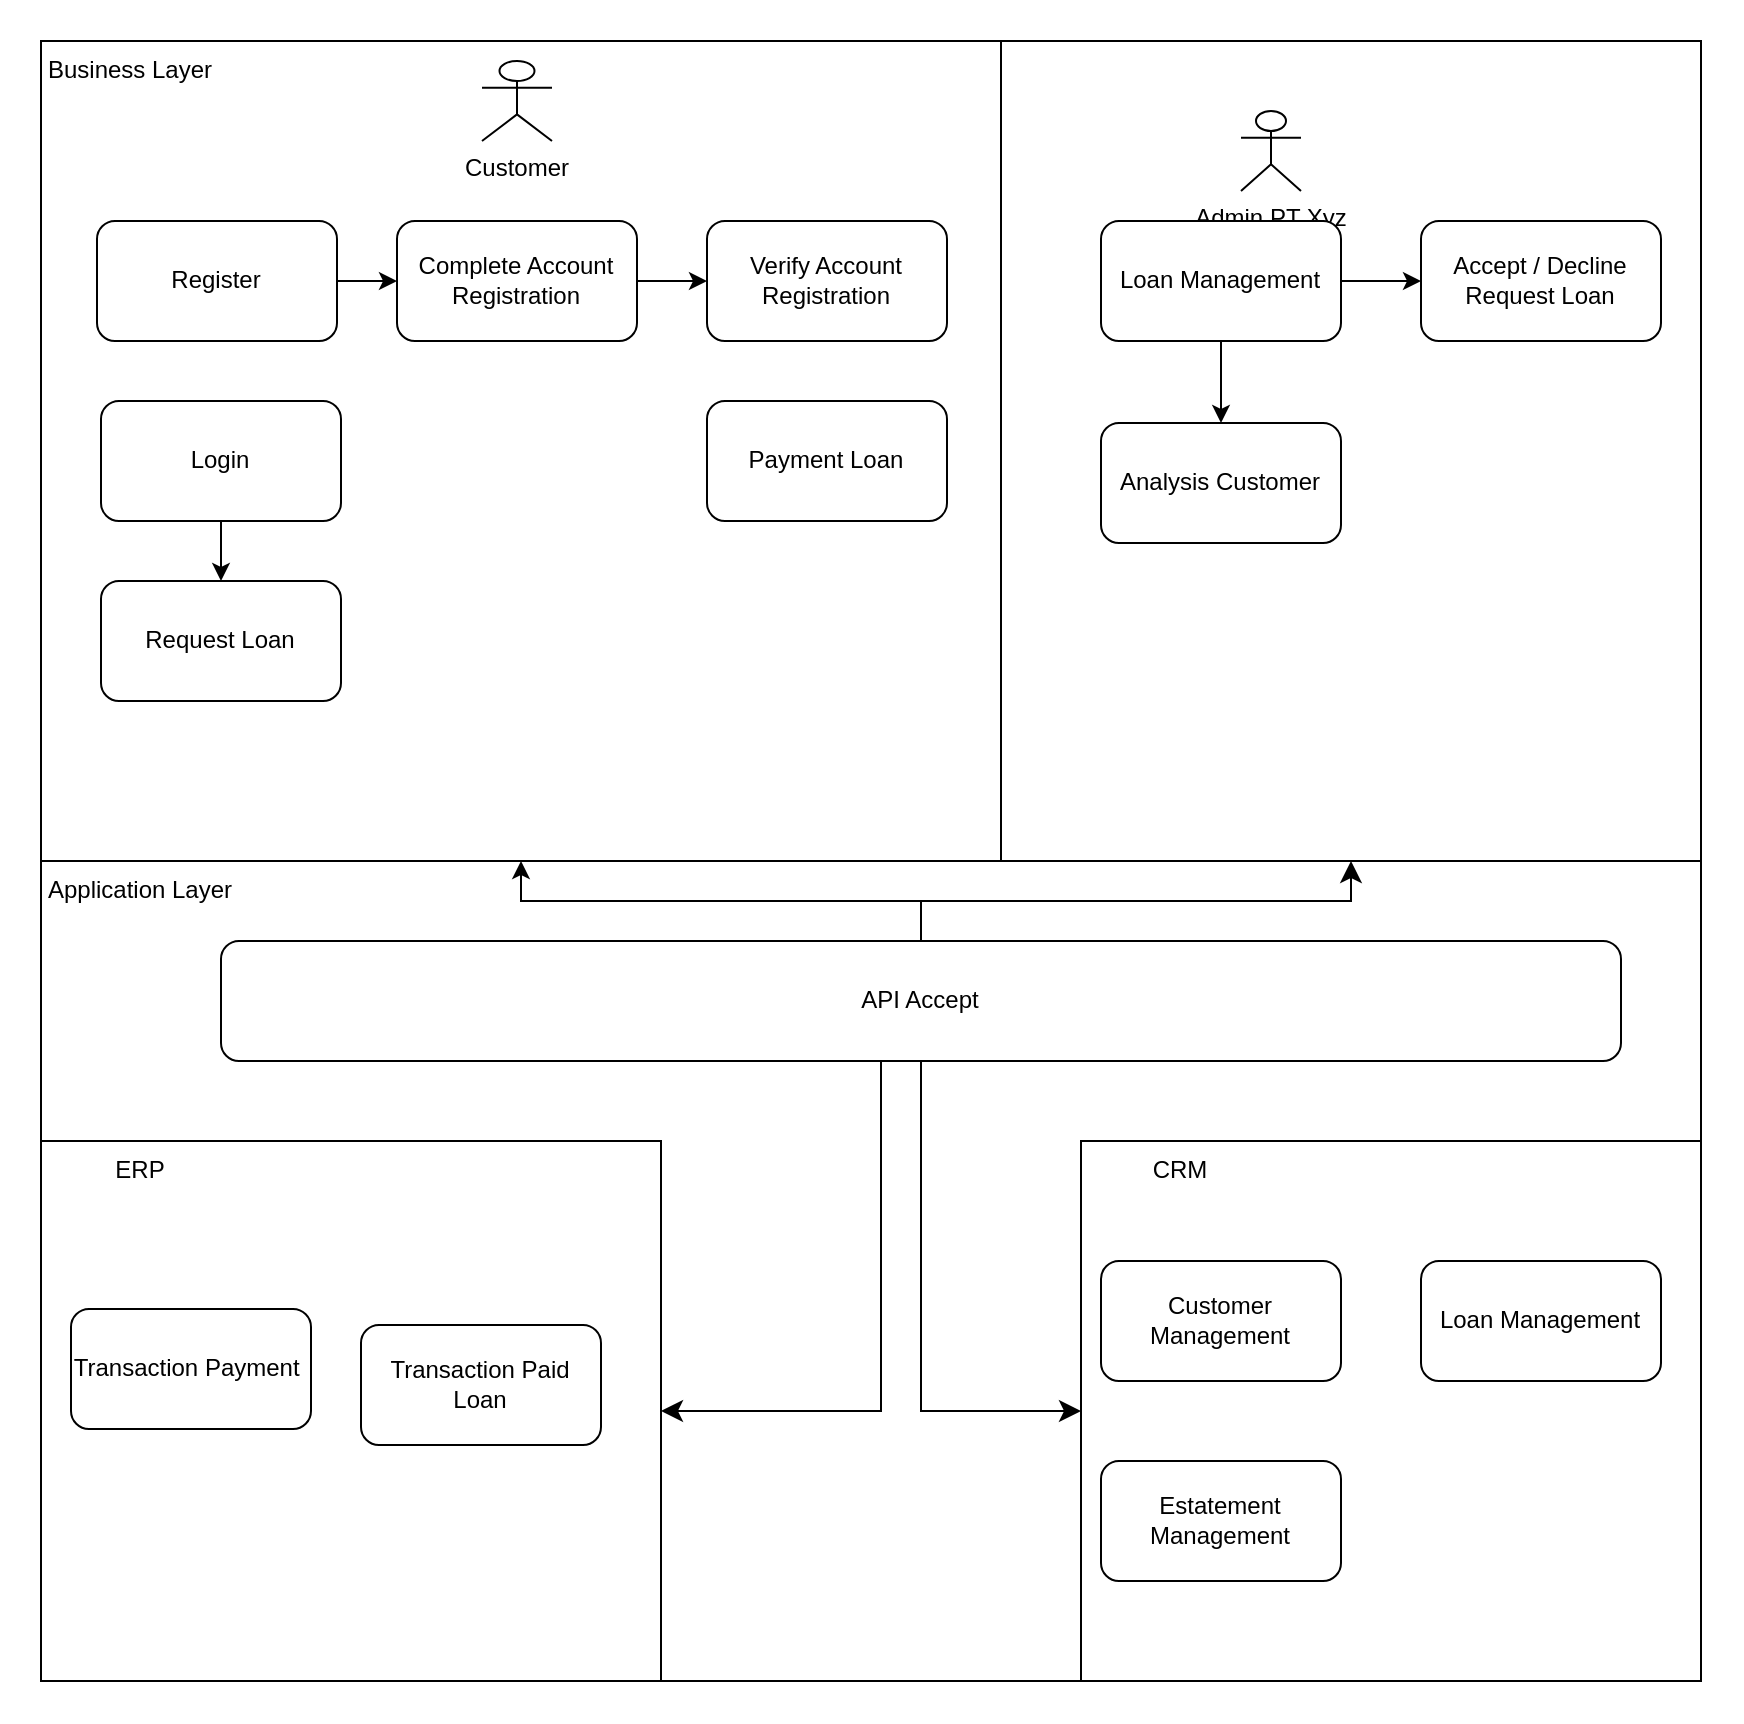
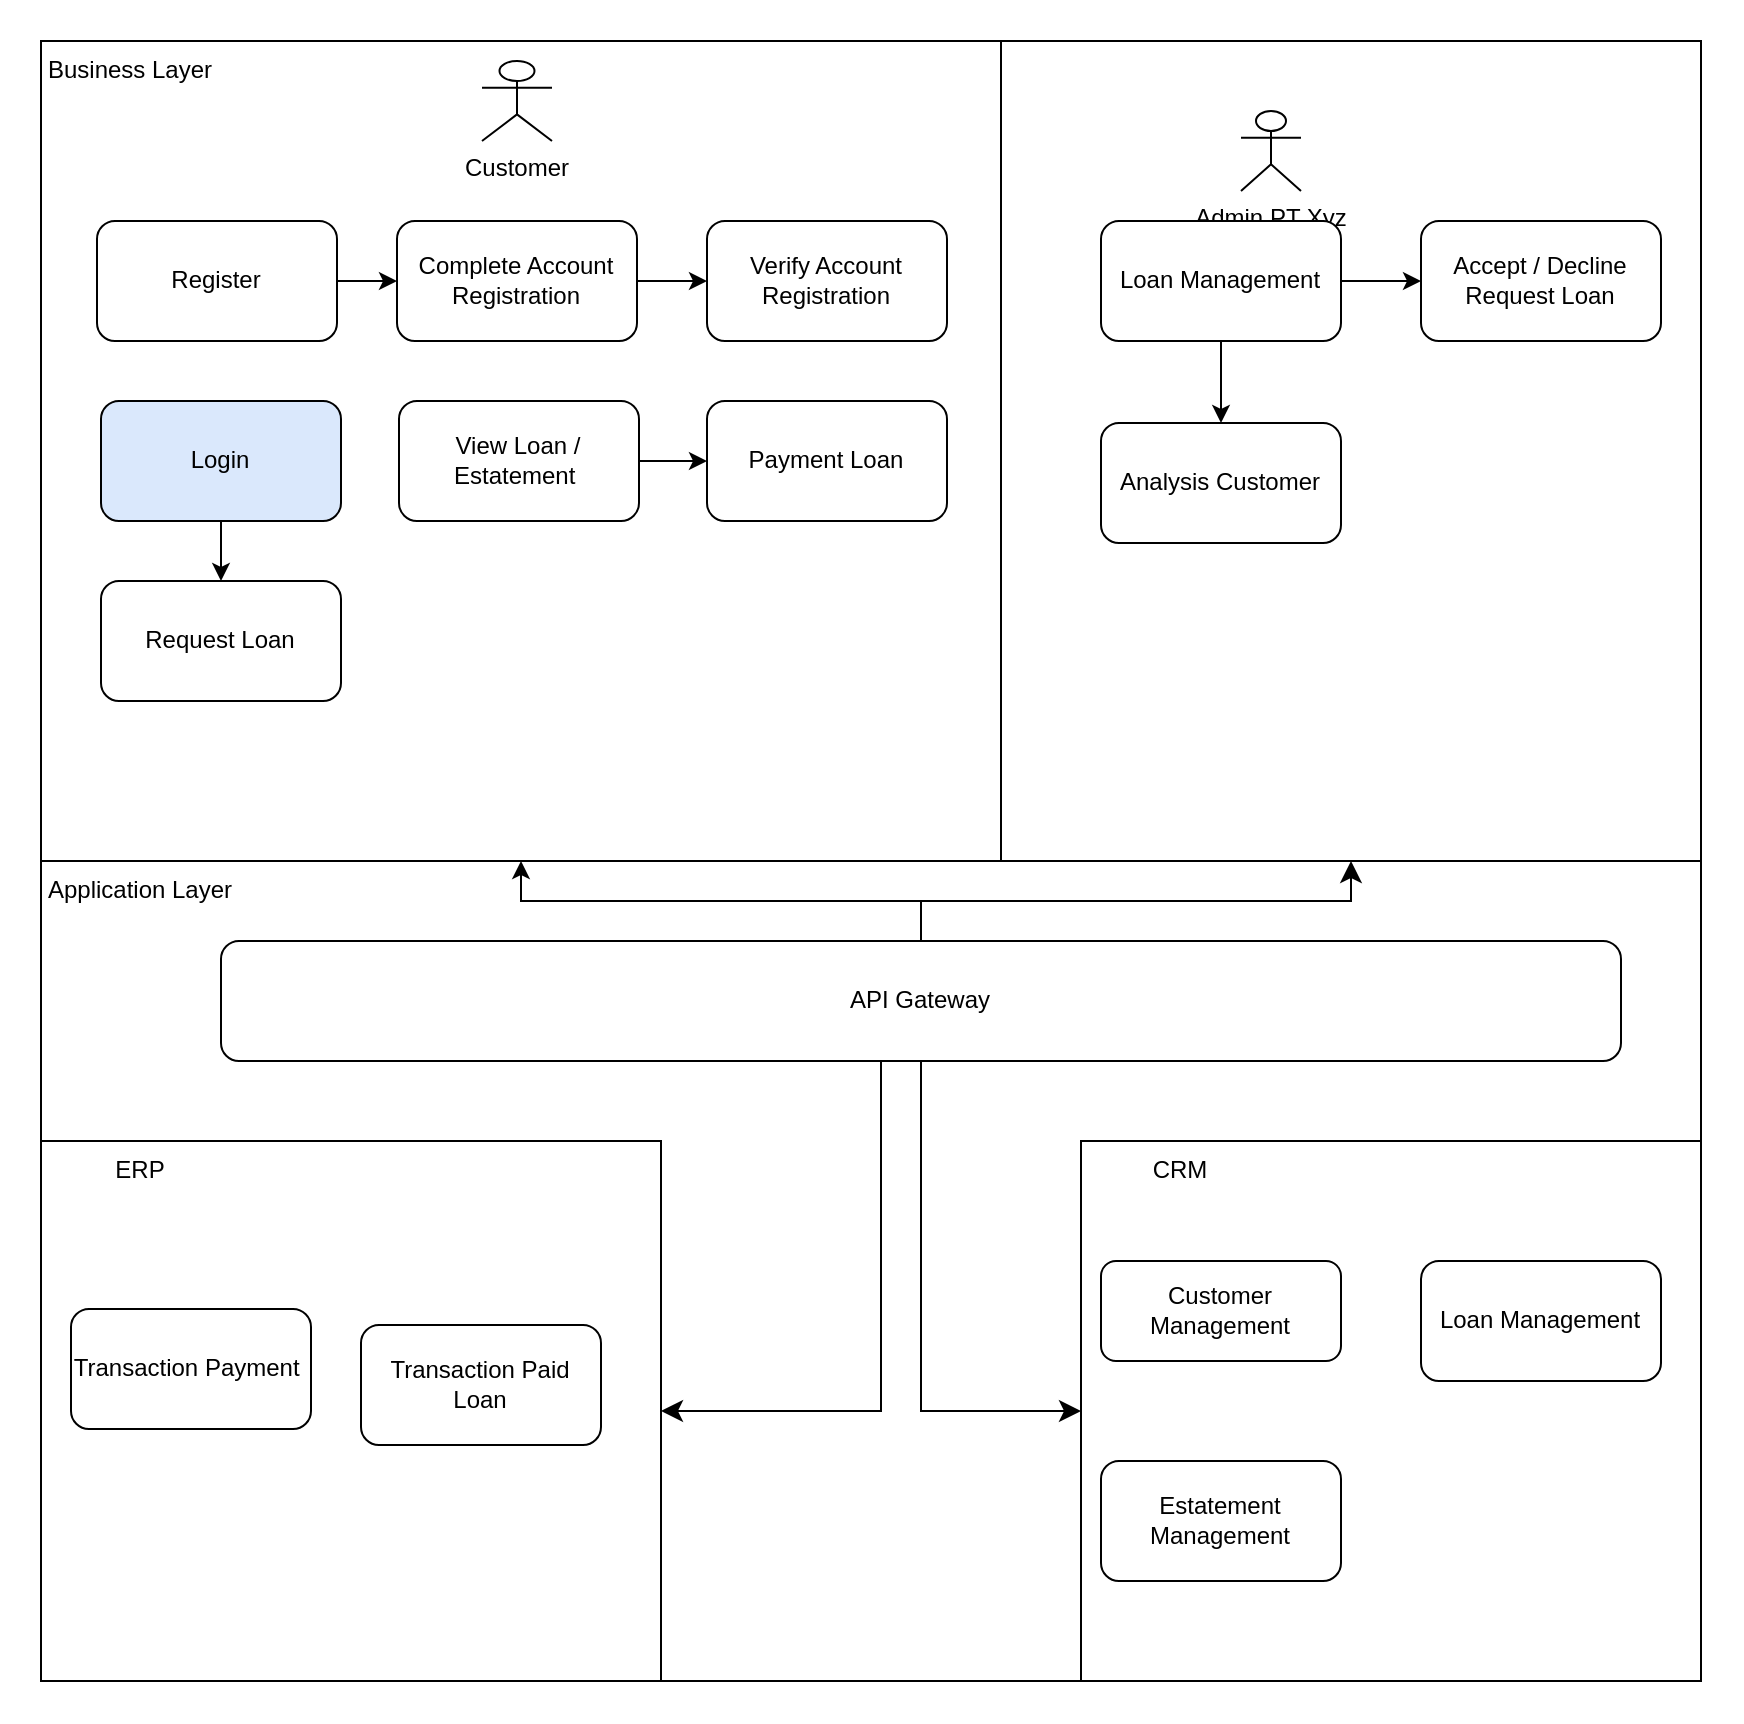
  <mxCell id="0" />
  <mxCell id="1" parent="0" />
  <mxCell id="2" value="" style="rounded=0;whiteSpace=wrap;html=1;" vertex="1" parent="1"><mxGeometry x="500" width="350" height="410" as="geometry" y="20" /></mxCell>
  <mxCell id="3" value="" style="rounded=0;whiteSpace=wrap;html=1;" vertex="1" parent="1"><mxGeometry width="480" height="410" as="geometry" x="20" y="20" /></mxCell>
  <mxCell id="4" value="Customer" style="shape=umlActor;verticalLabelPosition=bottom;verticalAlign=top;html=1;outlineConnect=0;" vertex="1" parent="1"><mxGeometry x="240.5" y="30" width="35" height="40" as="geometry" /></mxCell>
  <mxCell id="5" value="" style="edgeStyle=orthogonalEdgeStyle;rounded=0;orthogonalLoop=1;jettySize=auto;html=1;" edge="1" parent="1" source="6" target="8"><mxGeometry relative="1" as="geometry" /></mxCell>
  <mxCell id="6" value="Register" style="rounded=1;whiteSpace=wrap;html=1;" vertex="1" parent="1"><mxGeometry x="48" y="110" width="120" height="60" as="geometry" /></mxCell>
  <mxCell id="7" value="" style="edgeStyle=orthogonalEdgeStyle;rounded=0;orthogonalLoop=1;jettySize=auto;html=1;" edge="1" parent="1" source="8" target="9"><mxGeometry relative="1" as="geometry" /></mxCell>
  <mxCell id="8" value="Complete Account Registration" style="rounded=1;whiteSpace=wrap;html=1;" vertex="1" parent="1"><mxGeometry x="198" y="110" width="120" height="60" as="geometry" /></mxCell>
  <mxCell id="9" value="Verify Account Registration" style="rounded=1;whiteSpace=wrap;html=1;" vertex="1" parent="1"><mxGeometry x="353" y="110" width="120" height="60" as="geometry" /></mxCell>
  <mxCell id="10" value="" style="edgeStyle=orthogonalEdgeStyle;rounded=0;orthogonalLoop=1;jettySize=auto;html=1;" edge="1" parent="1" source="11" target="14"><mxGeometry relative="1" as="geometry" /></mxCell>
- <mxCell id="11" value="Login" style="rounded=1;whiteSpace=wrap;html=1;" vertex="1" parent="1"><mxGeometry x="50" y="200" width="120" height="60" as="geometry" /></mxCell>
+ <mxCell id="11" value="Login" style="rounded=1;whiteSpace=wrap;html=1;fillColor=#dae8fc;" vertex="1" parent="1"><mxGeometry x="50" y="200" width="120" height="60" as="geometry" /></mxCell>
+ <mxCell id="12" value="" style="edgeStyle=orthogonalEdgeStyle;rounded=0;orthogonalLoop=1;jettySize=auto;html=1;" edge="1" parent="1" source="13" target="36"><mxGeometry relative="1" as="geometry" /></mxCell>
+ <mxCell id="13" value="View Loan / Estatement&amp;nbsp;" style="rounded=1;whiteSpace=wrap;html=1;" vertex="1" parent="1"><mxGeometry x="199" y="200" width="120" height="60" as="geometry" /></mxCell>
  <mxCell id="14" value="Request Loan" style="rounded=1;whiteSpace=wrap;html=1;" vertex="1" parent="1"><mxGeometry x="50" y="290" width="120" height="60" as="geometry" /></mxCell>
  <mxCell id="15" value="Admin PT Xyz" style="shape=umlActor;verticalLabelPosition=bottom;verticalAlign=top;html=1;outlineConnect=0;" vertex="1" parent="1"><mxGeometry x="620" y="55" width="30" height="40" as="geometry" /></mxCell>
  <mxCell id="16" value="" style="edgeStyle=orthogonalEdgeStyle;rounded=0;orthogonalLoop=1;jettySize=auto;html=1;" edge="1" parent="1" source="18" target="20"><mxGeometry relative="1" as="geometry" /></mxCell>
  <mxCell id="17" value="" style="edgeStyle=orthogonalEdgeStyle;rounded=0;orthogonalLoop=1;jettySize=auto;html=1;" edge="1" parent="1" source="18" target="19"><mxGeometry relative="1" as="geometry" /></mxCell>
  <mxCell id="18" value="Loan Management" style="rounded=1;whiteSpace=wrap;html=1;" vertex="1" parent="1"><mxGeometry x="550" y="110" width="120" height="60" as="geometry" /></mxCell>
  <mxCell id="19" value="Analysis Customer" style="rounded=1;whiteSpace=wrap;html=1;" vertex="1" parent="1"><mxGeometry x="550" y="211" width="120" height="60" as="geometry" /></mxCell>
  <mxCell id="20" value="Accept / Decline Request Loan" style="rounded=1;whiteSpace=wrap;html=1;" vertex="1" parent="1"><mxGeometry x="710" y="110" width="120" height="60" as="geometry" /></mxCell>
  <mxCell id="21" value="Business Layer" style="text;html=1;strokeColor=none;fillColor=none;align=center;verticalAlign=middle;whiteSpace=wrap;rounded=0;" vertex="1" parent="1"><mxGeometry width="90" height="30" as="geometry" x="20" y="20" /></mxCell>
  <mxCell id="22" value="" style="rounded=0;whiteSpace=wrap;html=1;" vertex="1" parent="1"><mxGeometry y="430" width="830" height="410" as="geometry" x="20" /></mxCell>
  <mxCell id="23" value="Application Layer" style="text;html=1;strokeColor=none;fillColor=none;align=center;verticalAlign=middle;whiteSpace=wrap;rounded=0;" vertex="1" parent="1"><mxGeometry y="430" width="100" height="30" as="geometry" x="20" /></mxCell>
  <mxCell id="24" value="" style="edgeStyle=orthogonalEdgeStyle;rounded=0;orthogonalLoop=1;jettySize=auto;html=1;" edge="1" parent="1" source="25" target="3"><mxGeometry relative="1" as="geometry" /></mxCell>
- <mxCell id="25" value="API Accept" style="rounded=1;whiteSpace=wrap;html=1;" vertex="1" parent="1"><mxGeometry x="110" y="470" width="700" height="60" as="geometry" /></mxCell>
+ <mxCell id="25" value="API Gateway" style="rounded=1;whiteSpace=wrap;html=1;" vertex="1" parent="1"><mxGeometry x="110" y="470" width="700" height="60" as="geometry" /></mxCell>
  <mxCell id="26" value="" style="edgeStyle=elbowEdgeStyle;elbow=horizontal;endArrow=classic;html=1;curved=0;rounded=0;endSize=8;startSize=8;exitX=0.5;exitY=0;exitDx=0;exitDy=0;" edge="1" parent="1"><mxGeometry width="50" height="50" relative="1" as="geometry"><mxPoint x="460" y="450" as="sourcePoint" /><mxPoint x="675" y="430" as="targetPoint" /><Array as="points"><mxPoint x="675" y="440" /></Array></mxGeometry></mxCell>
  <mxCell id="27" value="" style="rounded=0;whiteSpace=wrap;html=1;" vertex="1" parent="1"><mxGeometry x="540" y="570" width="310" height="270" as="geometry" /></mxCell>
  <mxCell id="28" value="CRM" style="text;html=1;strokeColor=none;fillColor=none;align=center;verticalAlign=middle;whiteSpace=wrap;rounded=0;" vertex="1" parent="1"><mxGeometry x="540" y="570" width="100" height="30" as="geometry" /></mxCell>
- <mxCell id="29" value="Customer Management" style="rounded=1;whiteSpace=wrap;html=1;" vertex="1" parent="1"><mxGeometry x="550" y="630" width="120" height="60" as="geometry" /></mxCell>
+ <mxCell id="29" value="Customer Management" style="rounded=1;whiteSpace=wrap;html=1;" vertex="1" parent="1"><mxGeometry x="550" y="630" width="120" height="50" as="geometry" /></mxCell>
  <mxCell id="30" value="Loan Management" style="rounded=1;whiteSpace=wrap;html=1;" vertex="1" parent="1"><mxGeometry x="710" y="630" width="120" height="60" as="geometry" /></mxCell>
  <mxCell id="31" value="Estatement Management" style="rounded=1;whiteSpace=wrap;html=1;" vertex="1" parent="1"><mxGeometry x="550" y="730" width="120" height="60" as="geometry" /></mxCell>
  <mxCell id="32" value="" style="edgeStyle=segmentEdgeStyle;endArrow=classic;html=1;curved=0;rounded=0;endSize=8;startSize=8;exitX=0.5;exitY=1;exitDx=0;exitDy=0;entryX=0;entryY=0.5;entryDx=0;entryDy=0;" edge="1" parent="1" source="25" target="27"><mxGeometry width="50" height="50" relative="1" as="geometry"><mxPoint x="380" y="690" as="sourcePoint" /><mxPoint x="430" y="640" as="targetPoint" /><Array as="points"><mxPoint x="460" y="705" /></Array></mxGeometry></mxCell>
  <mxCell id="33" value="" style="rounded=0;whiteSpace=wrap;html=1;" vertex="1" parent="1"><mxGeometry y="570" width="310" height="270" as="geometry" x="20" /></mxCell>
  <mxCell id="34" value="ERP" style="text;html=1;strokeColor=none;fillColor=none;align=center;verticalAlign=middle;whiteSpace=wrap;rounded=0;" vertex="1" parent="1"><mxGeometry y="570" width="100" height="30" as="geometry" x="20" /></mxCell>
  <mxCell id="35" value="Transaction Payment&amp;nbsp;" style="rounded=1;whiteSpace=wrap;html=1;" vertex="1" parent="1"><mxGeometry x="35" y="654" width="120" height="60" as="geometry" /></mxCell>
  <mxCell id="36" value="Payment Loan" style="rounded=1;whiteSpace=wrap;html=1;" vertex="1" parent="1"><mxGeometry x="353" y="200" width="120" height="60" as="geometry" /></mxCell>
  <mxCell id="37" value="Transaction Paid Loan" style="rounded=1;whiteSpace=wrap;html=1;" vertex="1" parent="1"><mxGeometry x="180" y="662" width="120" height="60" as="geometry" /></mxCell>
  <mxCell id="38" value="" style="edgeStyle=segmentEdgeStyle;endArrow=classic;html=1;curved=0;rounded=0;endSize=8;startSize=8;entryX=1;entryY=0.5;entryDx=0;entryDy=0;" edge="1" parent="1" target="33"><mxGeometry width="50" height="50" relative="1" as="geometry"><mxPoint x="460" y="530" as="sourcePoint" /><mxPoint x="553" y="707" as="targetPoint" /><Array as="points"><mxPoint x="440" y="530" /><mxPoint x="440" y="705" /></Array></mxGeometry></mxCell>
